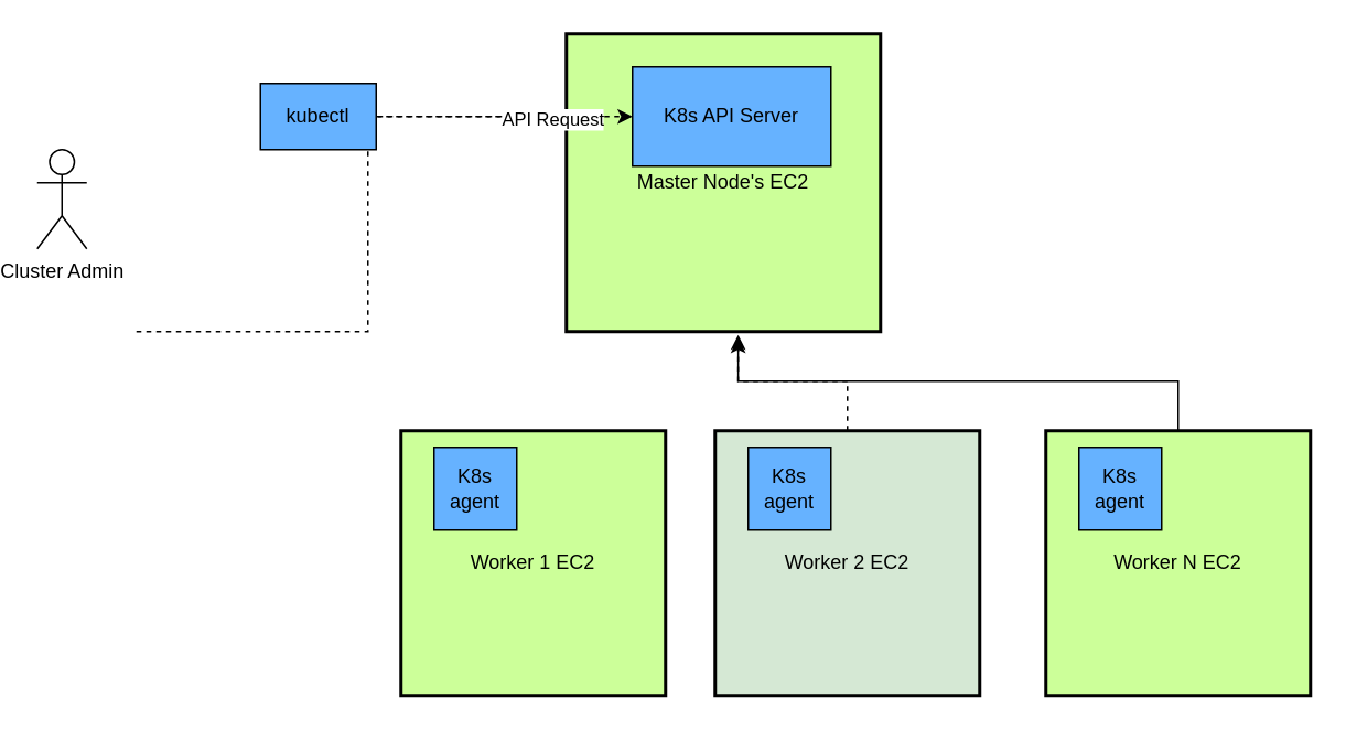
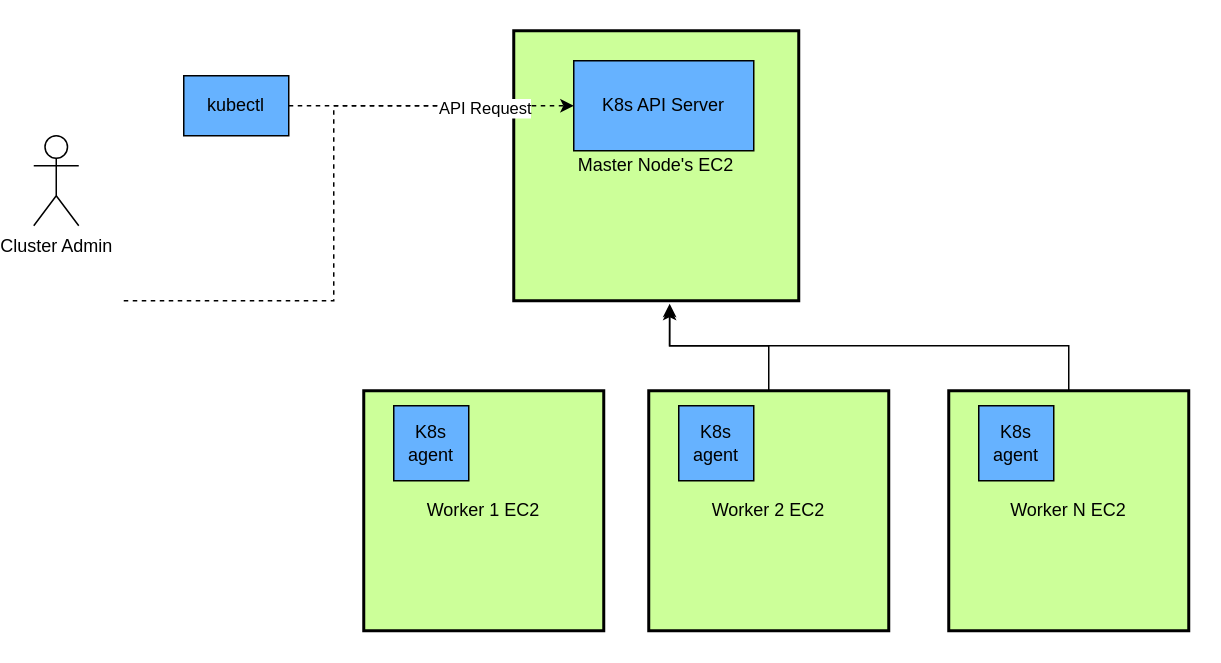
  <mxCell id="0" />
  <mxCell id="1" parent="0" />
  <mxCell id="2" style="edgeStyle=orthogonalEdgeStyle;rounded=0;orthogonalLoop=1;jettySize=auto;html=1;entryX=0;entryY=0.5;entryDx=0;entryDy=0;dashed=1;" edge="1" parent="1" target="8"><mxGeometry relative="1" as="geometry"><mxPoint x="80" y="200" as="sourcePoint" /><mxPoint x="350" y="80" as="targetPoint" /><Array as="points"><mxPoint x="220" y="70" /></Array></mxGeometry></mxCell>
  <mxCell id="3" value="Master Node's EC2" style="rounded=0;whiteSpace=wrap;html=1;fillColor=#CCFF99;strokeWidth=2;" vertex="1" parent="1"><mxGeometry x="340" y="20" width="190" height="180" as="geometry" /></mxCell>
  <mxCell id="4" value="Cluster Admin" style="shape=umlActor;verticalLabelPosition=bottom;verticalAlign=top;html=1;outlineConnect=0;" vertex="1" parent="1"><mxGeometry x="20" y="90" width="30" height="60" as="geometry" /></mxCell>
  <mxCell id="5" style="edgeStyle=orthogonalEdgeStyle;rounded=0;orthogonalLoop=1;jettySize=auto;html=1;dashed=1;" edge="1" parent="1" source="7" target="8"><mxGeometry relative="1" as="geometry"><Array as="points"><mxPoint x="240" y="70" /><mxPoint x="240" y="70" /></Array></mxGeometry></mxCell>
  <mxCell id="6" value="API Request" style="edgeLabel;html=1;align=center;verticalAlign=middle;resizable=0;points=[];" vertex="1" connectable="0" parent="5"><mxGeometry x="0.368" y="-1" relative="1" as="geometry"><mxPoint as="offset" /></mxGeometry></mxCell>
- <mxCell id="7" value="kubectl" style="rounded=0;whiteSpace=wrap;html=1;fillColor=#66B2FF;" vertex="1" parent="1"><mxGeometry x="155" y="50" width="70" height="40" as="geometry" /></mxCell>
+ <mxCell id="7" value="kubectl" style="rounded=0;whiteSpace=wrap;html=1;fillColor=#66B2FF;" vertex="1" parent="1"><mxGeometry x="120" y="50" width="70" height="40" as="geometry" /></mxCell>
  <mxCell id="8" value="K8s API Server" style="rounded=0;whiteSpace=wrap;html=1;fillColor=#66B2FF;" vertex="1" parent="1"><mxGeometry x="380" y="40" width="120" height="60" as="geometry" /></mxCell>
  <mxCell id="9" value="Worker 1 EC2" style="rounded=0;whiteSpace=wrap;html=1;fillColor=#CCFF99;strokeWidth=2;" vertex="1" parent="1"><mxGeometry x="240" y="260" width="160" height="160" as="geometry" /></mxCell>
- <mxCell id="10" style="edgeStyle=orthogonalEdgeStyle;rounded=0;orthogonalLoop=1;jettySize=auto;html=1;entryX=0.547;entryY=1.022;entryDx=0;entryDy=0;entryPerimeter=0;dashed=1;" edge="1" parent="1" source="11" target="3"><mxGeometry relative="1" as="geometry" /></mxCell>
- <mxCell id="11" value="Worker 2 EC2" style="rounded=0;whiteSpace=wrap;html=1;fillColor=#d5e8d4;strokeWidth=2;" vertex="1" parent="1"><mxGeometry x="430" y="260" width="160" height="160" as="geometry" /></mxCell>
+ <mxCell id="10" style="edgeStyle=orthogonalEdgeStyle;rounded=0;orthogonalLoop=1;jettySize=auto;html=1;entryX=0.547;entryY=1.022;entryDx=0;entryDy=0;entryPerimeter=0;" edge="1" parent="1" source="11" target="3"><mxGeometry relative="1" as="geometry" /></mxCell>
+ <mxCell id="11" value="Worker 2 EC2" style="rounded=0;whiteSpace=wrap;html=1;fillColor=#CCFF99;strokeWidth=2;" vertex="1" parent="1"><mxGeometry x="430" y="260" width="160" height="160" as="geometry" /></mxCell>
  <mxCell id="12" style="edgeStyle=orthogonalEdgeStyle;rounded=0;orthogonalLoop=1;jettySize=auto;html=1;entryX=0.547;entryY=1.011;entryDx=0;entryDy=0;entryPerimeter=0;" edge="1" parent="1" source="13" target="3"><mxGeometry relative="1" as="geometry"><Array as="points"><mxPoint x="710" y="230" /><mxPoint x="444" y="230" /></Array></mxGeometry></mxCell>
  <mxCell id="13" value="Worker N EC2" style="rounded=0;whiteSpace=wrap;html=1;fillColor=#CCFF99;strokeWidth=2;" vertex="1" parent="1"><mxGeometry x="630" y="260" width="160" height="160" as="geometry" /></mxCell>
  <mxCell id="14" value="K8s agent" style="rounded=0;whiteSpace=wrap;html=1;fillColor=#66B2FF;" vertex="1" parent="1"><mxGeometry x="260" y="270" width="50" height="50" as="geometry" /></mxCell>
  <mxCell id="15" value="K8s agent" style="rounded=0;whiteSpace=wrap;html=1;fillColor=#66B2FF;" vertex="1" parent="1"><mxGeometry x="450" y="270" width="50" height="50" as="geometry" /></mxCell>
  <mxCell id="16" value="K8s agent" style="rounded=0;whiteSpace=wrap;html=1;fillColor=#66B2FF;" vertex="1" parent="1"><mxGeometry x="650" y="270" width="50" height="50" as="geometry" /></mxCell>
